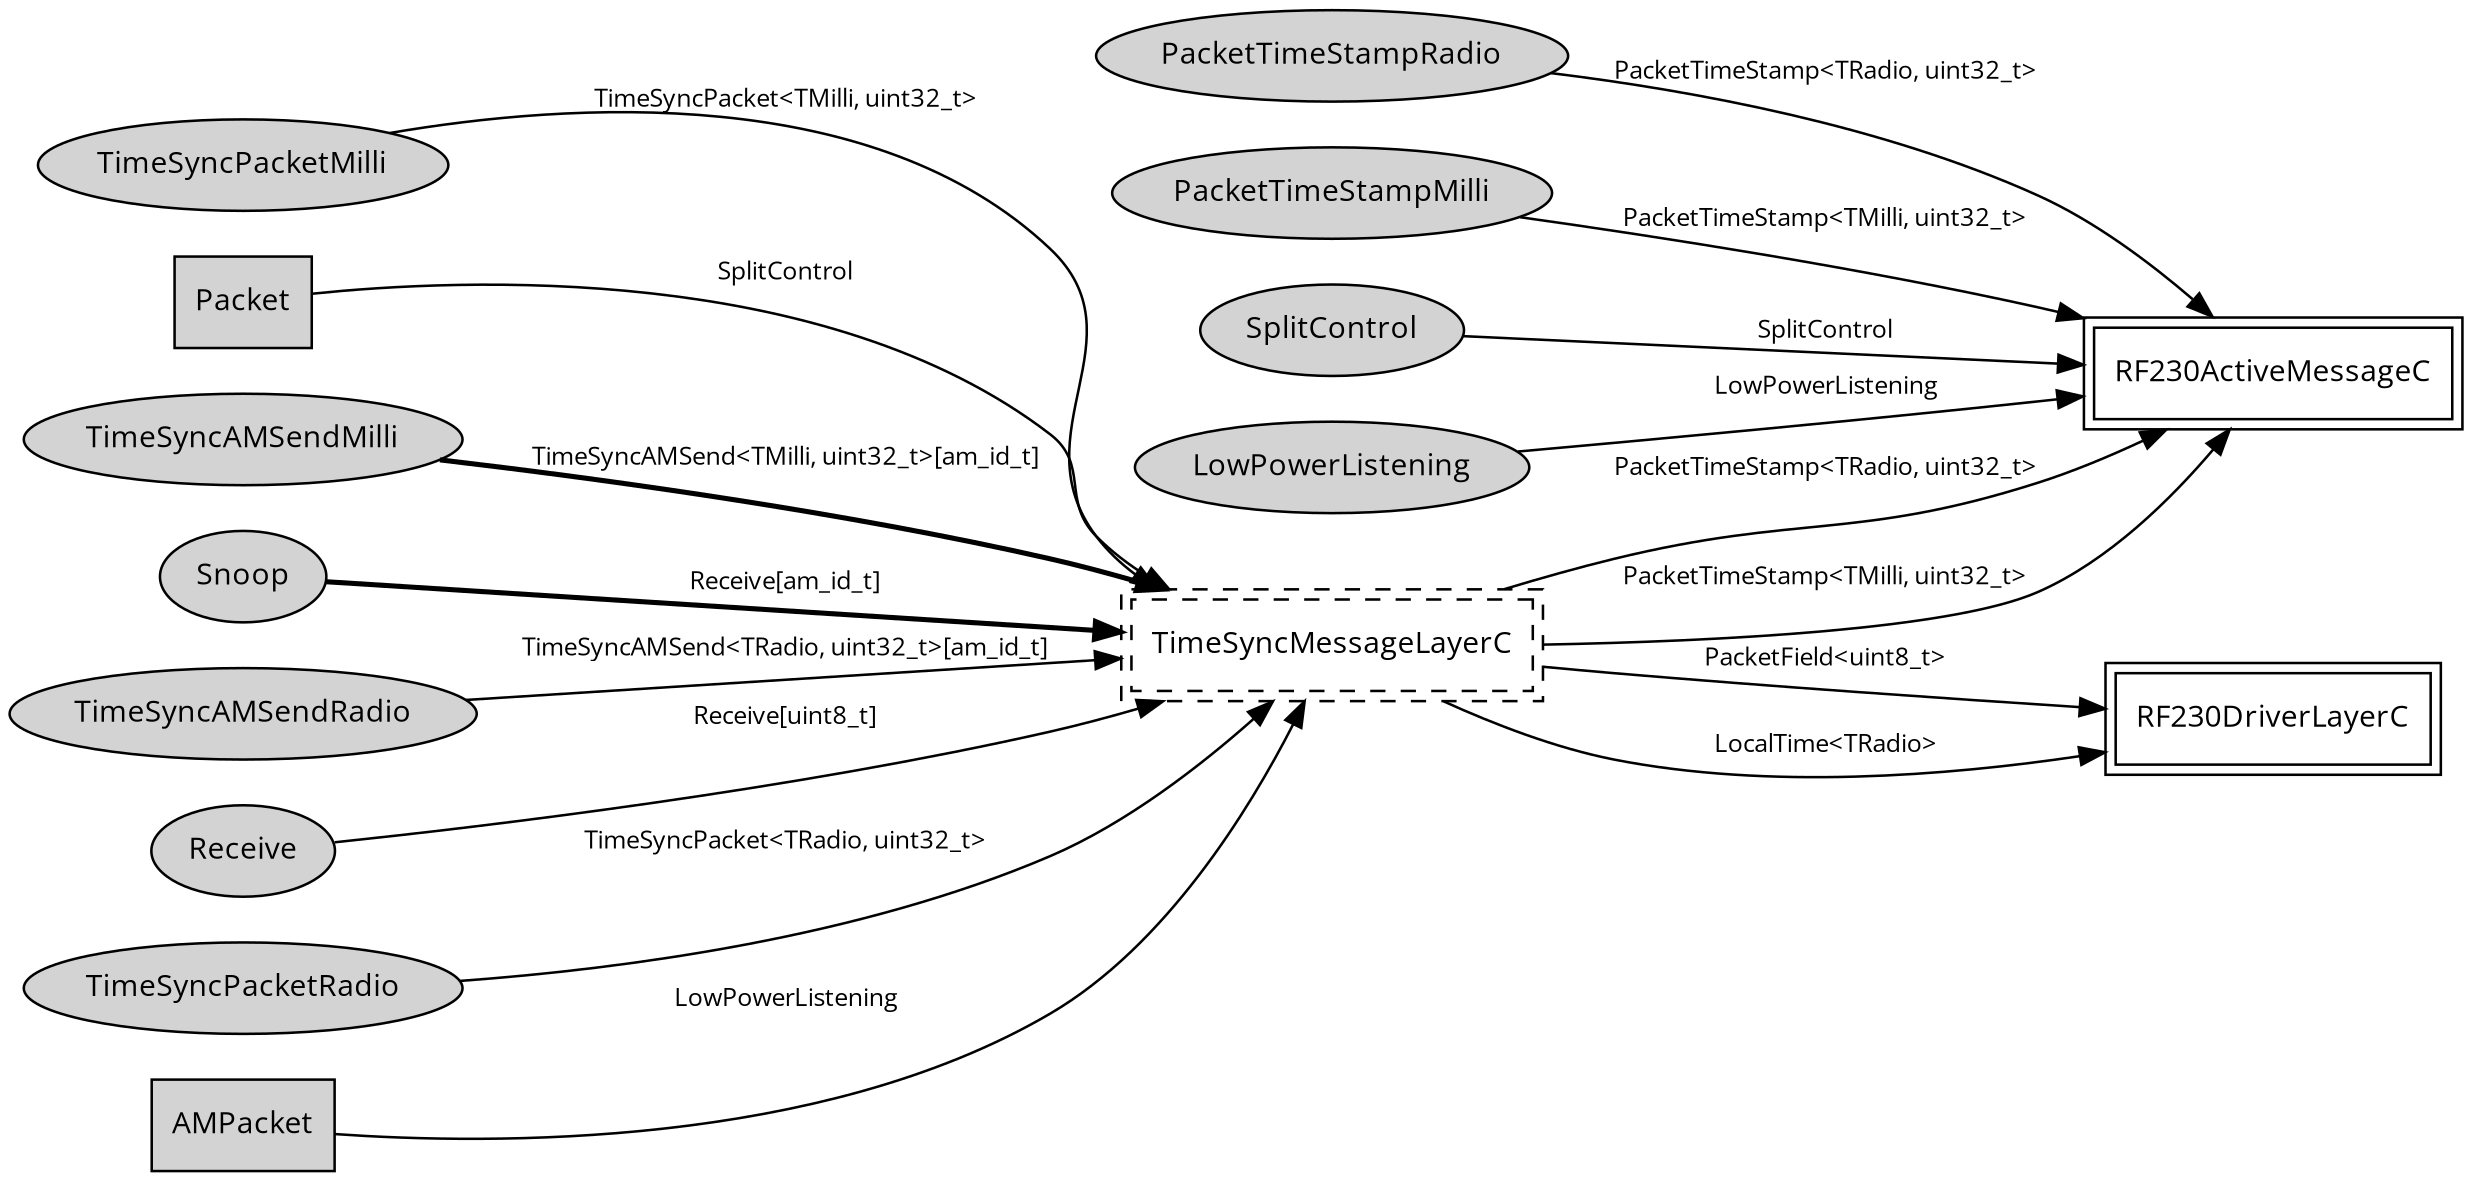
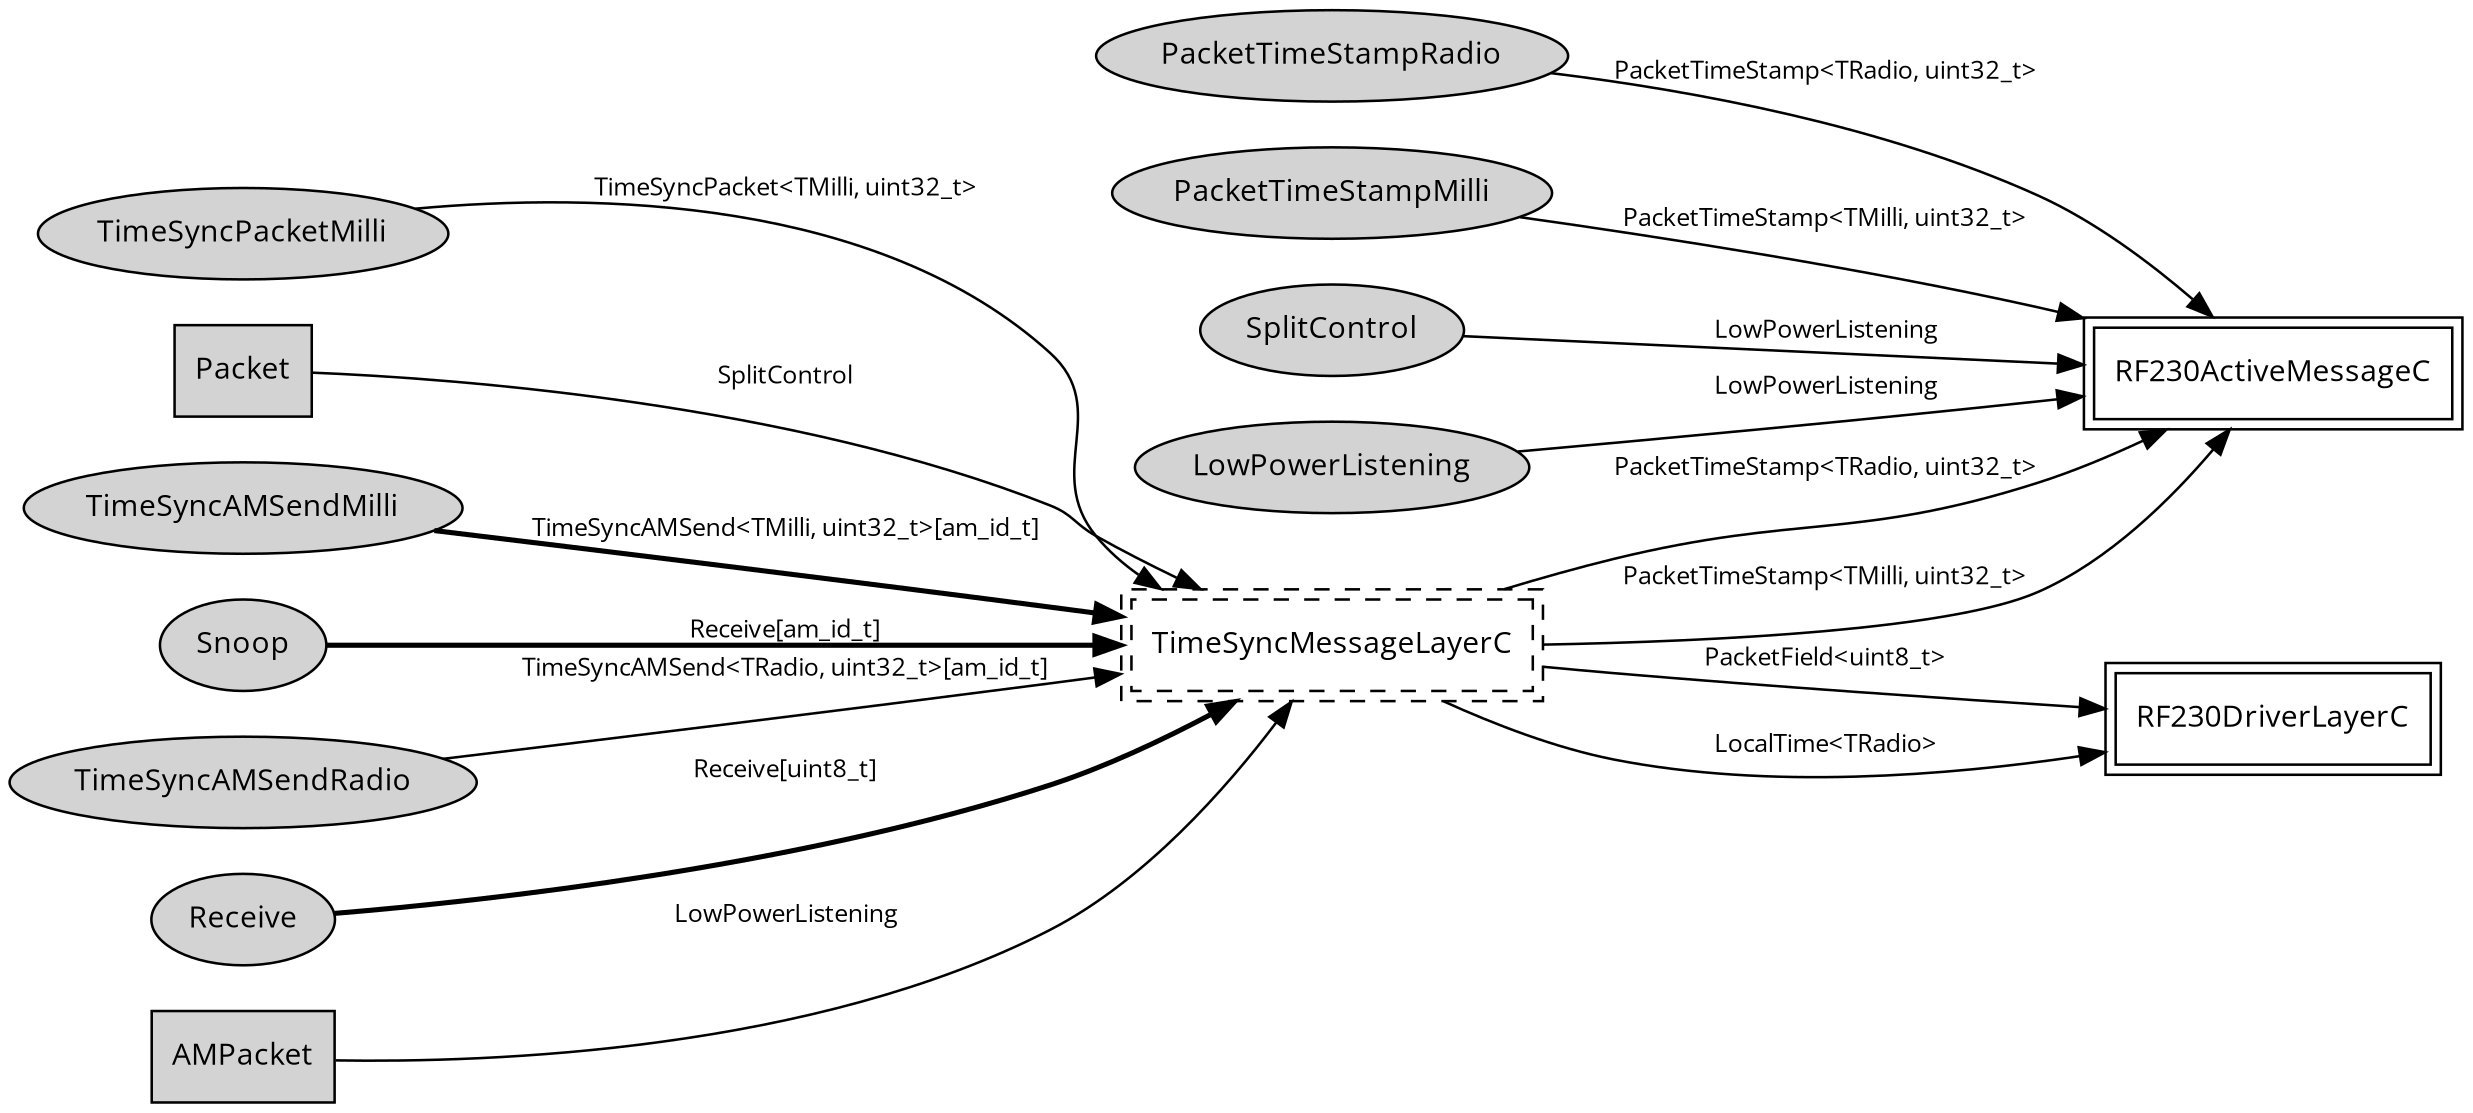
  digraph {
    fontname="Open Sans"
    rankdir=LR
    node [fontname="Open Sans" fontsize=12 shape=ellipse style=filled]
    edge [fontname="Open Sans" fontsize=10]
    n1 [label=SplitControl]
    RF230ActiveMessageC [peripheries=2 shape=box style=""]
    n3 [label=TimeSyncPacketMilli]
    n4 [label=TimeSyncMessageLayerC peripheries=2 shape=box style=dashed]
    RF230DriverLayerC [peripheries=2 shape=box style=""]
    n6 [label=Packet shape=box]
    n7 [label=TimeSyncAMSendMilli]
    n8 [label=Snoop]
    n9 [label=LowPowerListening]
    n10 [label=TimeSyncAMSendRadio]
    n11 [label=Receive]
-   n12 [label=TimeSyncPacketRadio]
    n13 [label=PacketTimeStampRadio]
    n14 [label=AMPacket shape=box]
    n15 [label=PacketTimeStampMilli]
-   n1 -> RF230ActiveMessageC [label=SplitControl]
+   n1 -> RF230ActiveMessageC [label=LowPowerListening]
    n3 -> n4 [label="TimeSyncPacket<TMilli, uint32_t>"]
    n4 -> RF230ActiveMessageC [label="PacketTimeStamp<TRadio, uint32_t>"]
    n4 -> RF230ActiveMessageC [label="PacketTimeStamp<TMilli, uint32_t>"]
    n4 -> RF230DriverLayerC [label="LocalTime<TRadio>"]
    n4 -> RF230DriverLayerC [label="PacketField<uint8_t>"]
    n6 -> n4 [label=SplitControl]
    n7 -> n4 [label="TimeSyncAMSend<TMilli, uint32_t>[am_id_t]" style=bold]
    n8 -> n4 [label="Receive[am_id_t]" style=bold]
    n9 -> RF230ActiveMessageC [label=LowPowerListening]
    n10 -> n4 [label="TimeSyncAMSend<TRadio, uint32_t>[am_id_t]" style=solid]
-   n11 -> n4 [label="Receive[uint8_t]" style=solid]
-   n12 -> n4 [label="TimeSyncPacket<TRadio, uint32_t>"]
+   n11 -> n4 [label="Receive[uint8_t]" style=bold]
    n13 -> RF230ActiveMessageC [label="PacketTimeStamp<TRadio, uint32_t>"]
    n14 -> n4 [label=LowPowerListening]
    n15 -> RF230ActiveMessageC [label="PacketTimeStamp<TMilli, uint32_t>"]
  }
